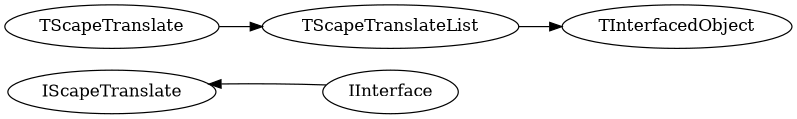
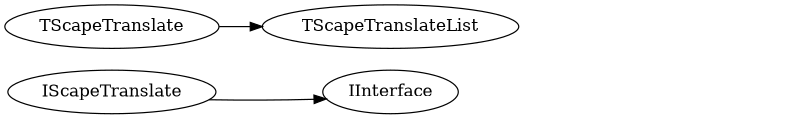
  digraph {
    rankdir=LR
    IScapeTranslate
    IInterface
    TScapeTranslate
    TScapeTranslateList
-   TInterfacedObject
-   IInterface -> IScapeTranslate
+   IScapeTranslate -> IInterface
    TScapeTranslate -> TScapeTranslateList
-   TScapeTranslateList -> TInterfacedObject
  }
